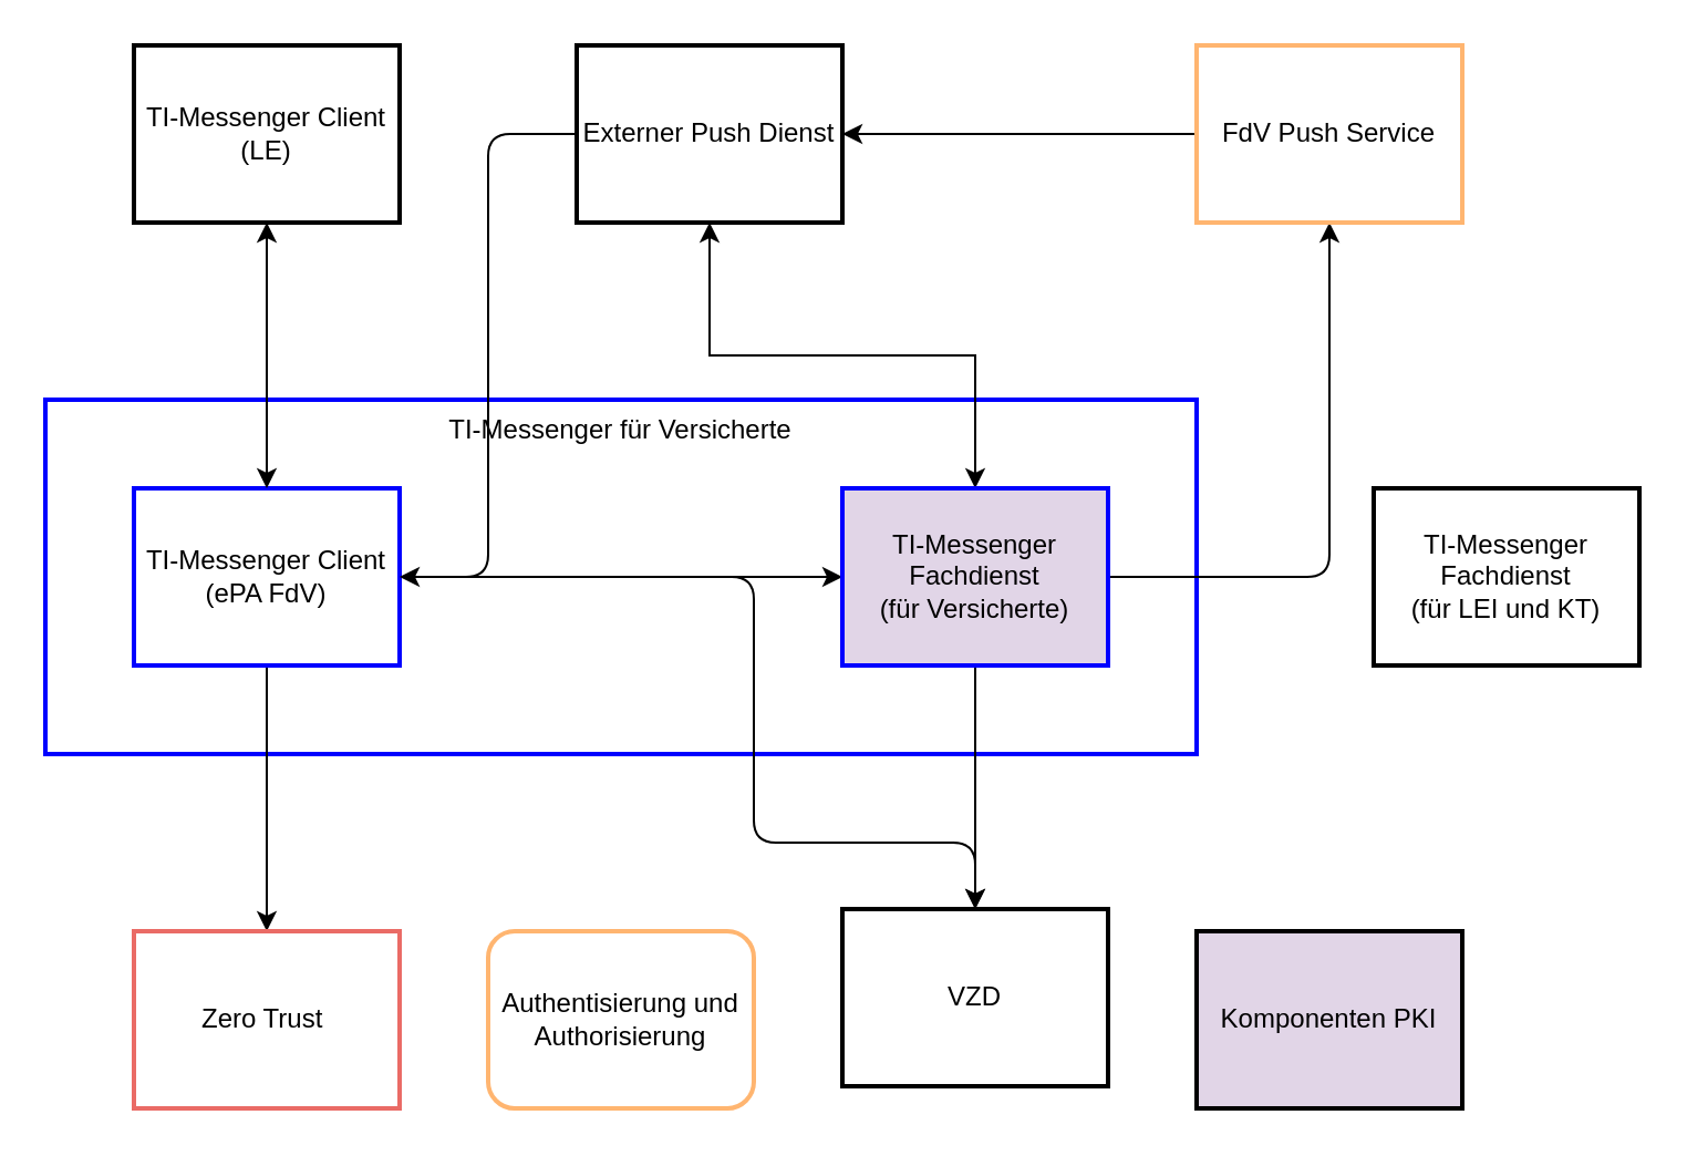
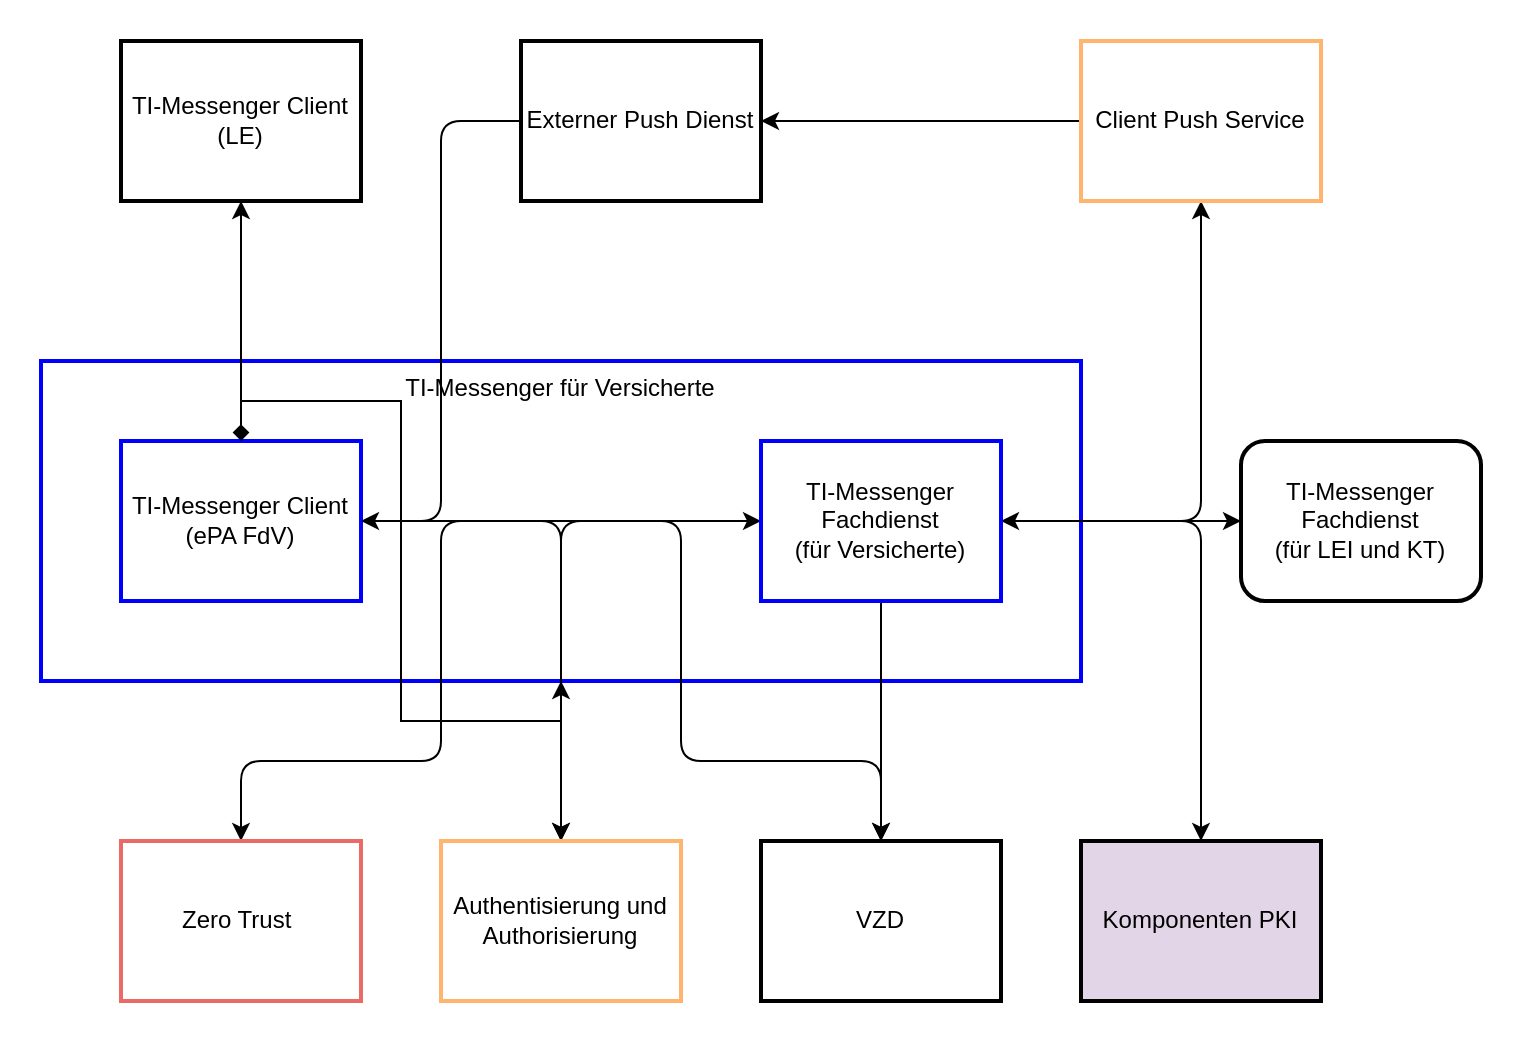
  <mxCell id="0" />
  <mxCell id="1" parent="0" />
  <mxCell id="2" value="TI-Messenger für Versicherte" style="rounded=0;whiteSpace=wrap;html=1;verticalAlign=top;strokeColor=#0000FF;strokeWidth=2;" parent="1" vertex="1"><mxGeometry x="20" y="180" width="520" height="160" as="geometry" /></mxCell>
  <mxCell id="3" style="edgeStyle=orthogonalEdgeStyle;rounded=0;orthogonalLoop=1;jettySize=auto;html=1;entryX=0;entryY=0.5;entryDx=0;entryDy=0;" parent="1" source="7" target="14" edge="1"><mxGeometry relative="1" as="geometry" /></mxCell>
- <mxCell id="4" style="edgeStyle=orthogonalEdgeStyle;rounded=0;orthogonalLoop=1;jettySize=auto;html=1;entryX=0.5;entryY=0;entryDx=0;entryDy=0;" parent="1" source="7" target="15" edge="1"><mxGeometry relative="1" as="geometry" /></mxCell>
+ <mxCell id="4" style="edgeStyle=orthogonalEdgeStyle;rounded=0;orthogonalLoop=1;jettySize=auto;html=1;" parent="1" source="7" target="2" edge="1"><mxGeometry relative="1" as="geometry" /></mxCell>
  <mxCell id="5" style="edgeStyle=orthogonalEdgeStyle;rounded=1;orthogonalLoop=1;jettySize=auto;html=1;entryX=0.5;entryY=0;entryDx=0;entryDy=0;" parent="1" source="7" target="17" edge="1"><mxGeometry relative="1" as="geometry"><Array as="points"><mxPoint x="340" y="260" /><mxPoint x="340" y="380" /><mxPoint x="440" y="380" /></Array></mxGeometry></mxCell>
+ <mxCell id="6" style="edgeStyle=orthogonalEdgeStyle;rounded=1;orthogonalLoop=1;jettySize=auto;html=1;entryX=0.5;entryY=0;entryDx=0;entryDy=0;" parent="1" source="7" target="16" edge="1"><mxGeometry relative="1" as="geometry" /></mxCell>
  <mxCell id="7" value="TI-Messenger Client&lt;br&gt;(ePA FdV)" style="rounded=0;whiteSpace=wrap;html=1;strokeColor=#0000FF;strokeWidth=2;" parent="1" vertex="1"><mxGeometry x="60" y="220" width="120" height="80" as="geometry" /></mxCell>
- <mxCell id="8" style="edgeStyle=orthogonalEdgeStyle;rounded=0;orthogonalLoop=1;jettySize=auto;html=1;startArrow=classic;startFill=1;" parent="1" source="14" target="21" edge="1"><mxGeometry relative="1" as="geometry" /></mxCell>
+ <mxCell id="8" style="edgeStyle=orthogonalEdgeStyle;rounded=0;orthogonalLoop=1;jettySize=auto;html=1;entryX=0;entryY=0.5;entryDx=0;entryDy=0;startArrow=classic;startFill=1;" parent="1" source="14" target="19" edge="1"><mxGeometry relative="1" as="geometry" /></mxCell>
+ <mxCell id="9" style="edgeStyle=orthogonalEdgeStyle;rounded=1;orthogonalLoop=1;jettySize=auto;html=1;entryX=0.5;entryY=0;entryDx=0;entryDy=0;" parent="1" source="14" target="18" edge="1"><mxGeometry relative="1" as="geometry" /></mxCell>
  <mxCell id="10" style="edgeStyle=orthogonalEdgeStyle;rounded=0;orthogonalLoop=1;jettySize=auto;html=1;entryX=0.5;entryY=0;entryDx=0;entryDy=0;" parent="1" source="14" target="17" edge="1"><mxGeometry relative="1" as="geometry" /></mxCell>
+ <mxCell id="11" style="edgeStyle=orthogonalEdgeStyle;rounded=1;orthogonalLoop=1;jettySize=auto;html=1;entryX=0.5;entryY=0;entryDx=0;entryDy=0;" parent="1" source="14" target="16" edge="1"><mxGeometry relative="1" as="geometry" /></mxCell>
  <mxCell id="12" style="edgeStyle=orthogonalEdgeStyle;rounded=1;orthogonalLoop=1;jettySize=auto;html=1;entryX=0.5;entryY=1;entryDx=0;entryDy=0;" parent="1" source="14" target="25" edge="1"><mxGeometry relative="1" as="geometry" /></mxCell>
- <mxCell id="14" value="TI-Messenger Fachdienst&lt;br&gt;(für Versicherte)" style="rounded=0;whiteSpace=wrap;html=1;strokeColor=#0000FF;strokeWidth=2;fillColor=#e1d5e7;" parent="1" vertex="1"><mxGeometry x="380" y="220" width="120" height="80" as="geometry" /></mxCell>
+ <mxCell id="13" style="edgeStyle=orthogonalEdgeStyle;rounded=1;orthogonalLoop=1;jettySize=auto;html=1;entryX=0.5;entryY=0;entryDx=0;entryDy=0;" parent="1" source="14" target="15" edge="1"><mxGeometry relative="1" as="geometry"><Array as="points"><mxPoint x="220" y="260" /><mxPoint x="220" y="380" /><mxPoint x="120" y="380" /></Array></mxGeometry></mxCell>
+ <mxCell id="14" value="TI-Messenger Fachdienst&lt;br&gt;(für Versicherte)" style="rounded=0;whiteSpace=wrap;html=1;strokeColor=#0000FF;strokeWidth=2;" parent="1" vertex="1"><mxGeometry x="380" y="220" width="120" height="80" as="geometry" /></mxCell>
  <mxCell id="15" value="Zero Trust&amp;nbsp;" style="rounded=0;whiteSpace=wrap;html=1;strokeColor=#EA6B66;strokeWidth=2;" parent="1" vertex="1"><mxGeometry x="60" y="420" width="120" height="80" as="geometry" /></mxCell>
- <mxCell id="16" value="Authentisierung und Authorisierung" style="whiteSpace=wrap;html=1;strokeWidth=2;strokeColor=#FFB570;rounded=1;" parent="1" vertex="1"><mxGeometry x="220" y="420" width="120" height="80" as="geometry" /></mxCell>
- <mxCell id="17" value="VZD" style="rounded=0;whiteSpace=wrap;html=1;strokeWidth=2;" parent="1" vertex="1"><mxGeometry x="380" y="410" width="120" height="80" as="geometry" /></mxCell>
+ <mxCell id="16" value="Authentisierung und Authorisierung" style="rounded=0;whiteSpace=wrap;html=1;strokeWidth=2;strokeColor=#FFB570;" parent="1" vertex="1"><mxGeometry x="220" y="420" width="120" height="80" as="geometry" /></mxCell>
+ <mxCell id="17" value="VZD" style="rounded=0;whiteSpace=wrap;html=1;strokeWidth=2;" parent="1" vertex="1"><mxGeometry x="380" y="420" width="120" height="80" as="geometry" /></mxCell>
  <mxCell id="18" value="Komponenten PKI" style="rounded=0;whiteSpace=wrap;html=1;strokeWidth=2;fillColor=#e1d5e7;" parent="1" vertex="1"><mxGeometry x="540" y="420" width="120" height="80" as="geometry" /></mxCell>
- <mxCell id="19" value="TI-Messenger Fachdienst&lt;br&gt;(für LEI und KT)" style="rounded=0;whiteSpace=wrap;html=1;verticalAlign=middle;strokeWidth=2;" parent="1" vertex="1"><mxGeometry x="620" y="220" width="120" height="80" as="geometry" /></mxCell>
+ <mxCell id="19" value="TI-Messenger Fachdienst&lt;br&gt;(für LEI und KT)" style="whiteSpace=wrap;html=1;verticalAlign=middle;strokeWidth=2;rounded=1;" parent="1" vertex="1"><mxGeometry x="620" y="220" width="120" height="80" as="geometry" /></mxCell>
  <mxCell id="20" style="edgeStyle=orthogonalEdgeStyle;rounded=1;orthogonalLoop=1;jettySize=auto;html=1;entryX=1;entryY=0.5;entryDx=0;entryDy=0;" parent="1" source="21" target="7" edge="1"><mxGeometry relative="1" as="geometry"><Array as="points"><mxPoint x="220" y="60" /><mxPoint x="220" y="260" /></Array></mxGeometry></mxCell>
  <mxCell id="21" value="Externer Push Dienst" style="rounded=0;whiteSpace=wrap;html=1;strokeWidth=2;strokeColor=#000000;" parent="1" vertex="1"><mxGeometry x="260" y="20" width="120" height="80" as="geometry" /></mxCell>
- <mxCell id="22" style="edgeStyle=orthogonalEdgeStyle;rounded=0;orthogonalLoop=1;jettySize=auto;html=1;entryX=0.5;entryY=0;entryDx=0;entryDy=0;startArrow=classic;startFill=1;" parent="1" source="23" target="7" edge="1"><mxGeometry relative="1" as="geometry" /></mxCell>
+ <mxCell id="22" style="edgeStyle=orthogonalEdgeStyle;rounded=0;orthogonalLoop=1;jettySize=auto;html=1;entryX=0.5;entryY=0;entryDx=0;entryDy=0;startArrow=classic;startFill=1;endArrow=diamond;" parent="1" source="23" target="7" edge="1"><mxGeometry relative="1" as="geometry" /></mxCell>
  <mxCell id="23" value="TI-Messenger Client&lt;br&gt;(LE)" style="rounded=0;whiteSpace=wrap;html=1;strokeColor=#000000;strokeWidth=2;" parent="1" vertex="1"><mxGeometry x="60" y="20" width="120" height="80" as="geometry" /></mxCell>
  <mxCell id="24" style="edgeStyle=orthogonalEdgeStyle;rounded=0;orthogonalLoop=1;jettySize=auto;html=1;entryX=1;entryY=0.5;entryDx=0;entryDy=0;" edge="1" parent="1" source="25" target="21"><mxGeometry relative="1" as="geometry" /></mxCell>
- <mxCell id="25" value="FdV Push Service" style="rounded=0;whiteSpace=wrap;html=1;strokeWidth=2;strokeColor=#FFB570;" vertex="1" parent="1"><mxGeometry x="540" y="20" width="120" height="80" as="geometry" /></mxCell>
+ <mxCell id="25" value="Client Push Service" style="rounded=0;whiteSpace=wrap;html=1;strokeWidth=2;strokeColor=#FFB570;" vertex="1" parent="1"><mxGeometry x="540" y="20" width="120" height="80" as="geometry" /></mxCell>
